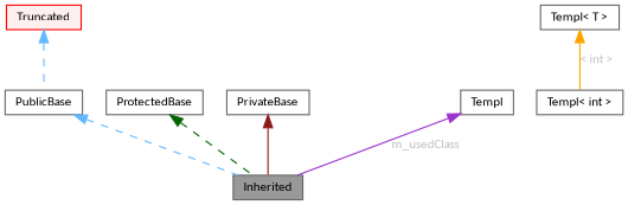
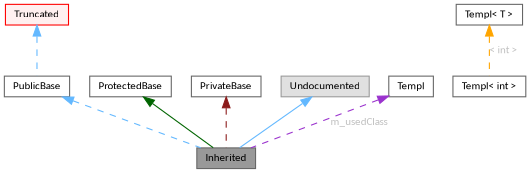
  digraph {
    node [color=gray40 fillcolor=white fontname=Calibri fontsize=10 shape=box style=filled]
    edge [color=steelblue1 dir=back fontname=Calibri fontsize=10 labelfontname=Calibri labelfontsize=10 style=dashed]
    n1 [fillcolor=grey60 fontcolor=black height=0.2 label=Inherited width=0.4]
    n2 [color=grey40 height=0.2 label=PublicBase width=0.4]
    n3 [color=red fillcolor="#FFF0F0" height=0.2 label=Truncated width=0.4]
    n4 [height=0.2 label=ProtectedBase width=0.4]
    n5 [height=0.2 label=PrivateBase width=0.4]
+   n6 [color=grey60 fillcolor="#E0E0E0" height=0.2 label=Undocumented width=0.4]
    n7 [height=0.2 label="Templ\< int \>" width=0.4]
    n8 [height=0.2 label="Templ\< T \>" width=0.4]
    n9 [height=0.2 label=Templ width=0.4]
    n2 -> n1
    n3 -> n2
-   n4 -> n1 [color=darkgreen]
-   n5 -> n1 [color=firebrick4 style=solid]
-   n8 -> n7 [color=orange fontcolor=grey label="< int >" style=solid]
-   n9 -> n1 [color=darkorchid3 fontcolor=grey label=m_usedClass style=solid]
+   n4 -> n1 [color=darkgreen style=solid]
+   n5 -> n1 [color=firebrick4]
+   n6 -> n1 [style=solid]
+   n8 -> n7 [color=orange fontcolor=grey label="< int >"]
+   n9 -> n1 [color=darkorchid3 fontcolor=grey label=m_usedClass]
  }
